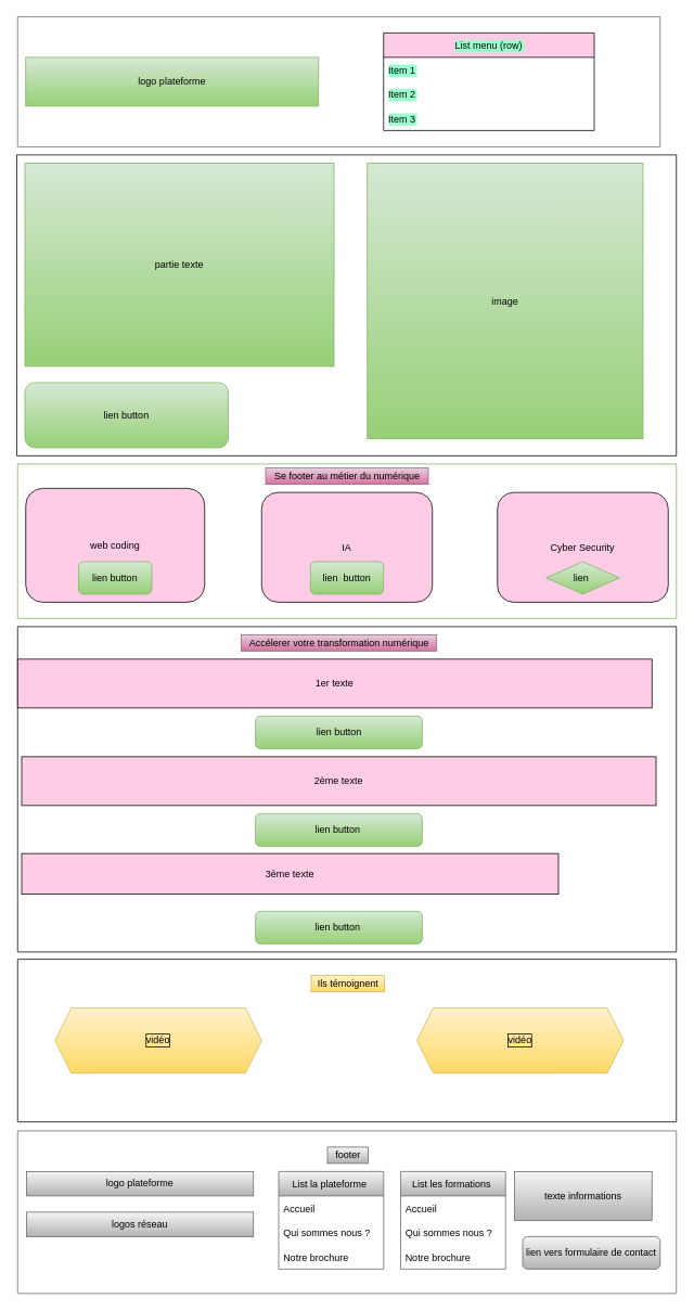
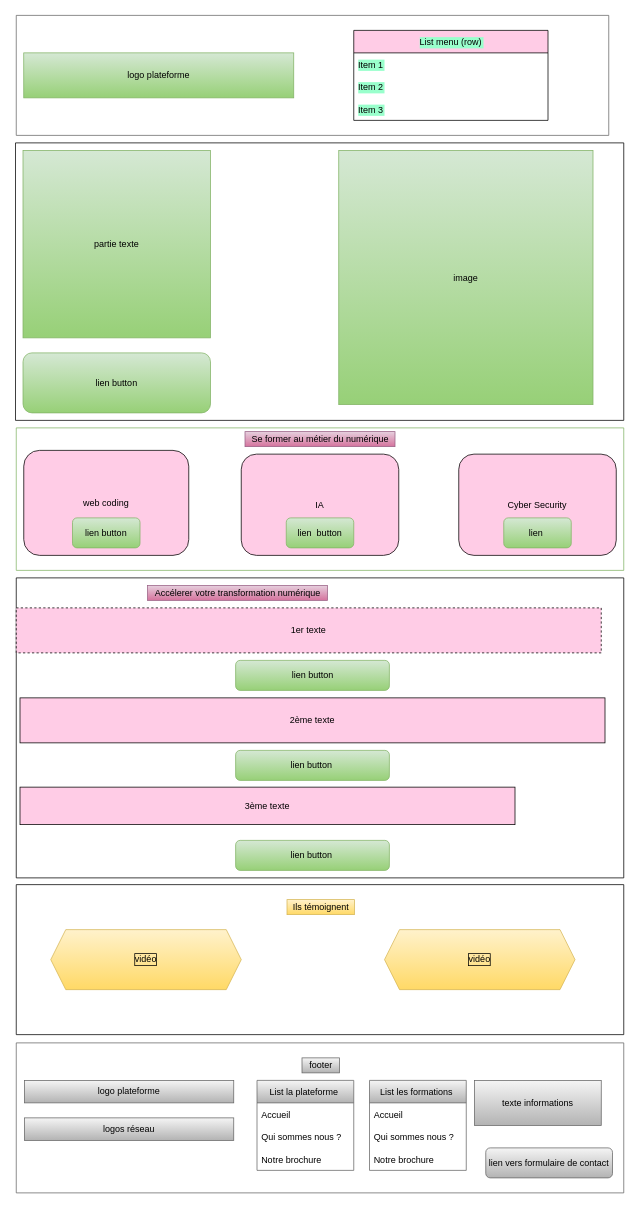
  <mxCell id="0" />
  <mxCell id="1" parent="0" />
  <mxCell id="2" value="" style="swimlane;startSize=0;labelBackgroundColor=#FFFFFF;fillColor=#33FFFF;gradientColor=none;" vertex="1" parent="1"><mxGeometry x="20" y="190" width="811" height="370" as="geometry" /></mxCell>
- <mxCell id="3" value="partie texte" style="whiteSpace=wrap;html=1;aspect=fixed;labelBackgroundColor=none;fillColor=#d5e8d4;gradientColor=#97d077;strokeColor=#82b366;" vertex="1" parent="2"><mxGeometry x="10" y="10" width="380" height="250" as="geometry" /></mxCell>
+ <mxCell id="3" value="partie texte" style="whiteSpace=wrap;html=1;aspect=fixed;labelBackgroundColor=none;fillColor=#d5e8d4;gradientColor=#97d077;strokeColor=#82b366;" vertex="1" parent="2"><mxGeometry x="10" y="10" width="250" height="250" as="geometry" /></mxCell>
  <mxCell id="4" value="image" style="whiteSpace=wrap;html=1;aspect=fixed;labelBackgroundColor=none;fillColor=#d5e8d4;gradientColor=#97d077;strokeColor=#82b366;" vertex="1" parent="2"><mxGeometry x="431" y="10" width="339" height="339" as="geometry" /></mxCell>
  <mxCell id="5" value="lien button" style="rounded=1;whiteSpace=wrap;html=1;labelBackgroundColor=none;fillColor=#d5e8d4;gradientColor=#97d077;strokeColor=#82b366;" vertex="1" parent="2"><mxGeometry x="10" y="280" width="250" height="80" as="geometry" /></mxCell>
  <mxCell id="6" value="" style="swimlane;startSize=0;fillColor=#d5e8d4;direction=south;strokeColor=#82b366;gradientColor=#97d077;" vertex="1" parent="1"><mxGeometry x="21" y="570" width="810" height="190" as="geometry" /></mxCell>
  <mxCell id="7" value="web coding" style="rounded=1;whiteSpace=wrap;html=1;shadow=0;sketch=0;fillColor=#FFCCE6;gradientColor=none;direction=north;rotation=0;" vertex="1" parent="6"><mxGeometry x="10" y="30" width="220" height="140" as="geometry" /></mxCell>
  <mxCell id="8" value="lien button" style="rounded=1;whiteSpace=wrap;html=1;shadow=0;sketch=0;fillColor=#d5e8d4;gradientColor=#97d077;strokeColor=#82b366;" vertex="1" parent="6"><mxGeometry x="75" y="120" width="90" height="40" as="geometry" /></mxCell>
  <mxCell id="9" value="IA" style="rounded=1;whiteSpace=wrap;html=1;shadow=0;sketch=0;fillColor=#FFCCE6;gradientColor=none;direction=north;rotation=0;" vertex="1" parent="6"><mxGeometry x="300" y="35" width="210" height="135" as="geometry" /></mxCell>
  <mxCell id="10" value="Cyber Security" style="rounded=1;whiteSpace=wrap;html=1;shadow=0;sketch=0;fillColor=#FFCCE6;gradientColor=none;direction=north;rotation=0;" vertex="1" parent="6"><mxGeometry x="590" y="35" width="210" height="135" as="geometry" /></mxCell>
- <mxCell id="11" value="Se footer au métier du numérique" style="text;html=1;align=center;verticalAlign=middle;resizable=0;points=[];autosize=1;strokeColor=#996185;fillColor=#e6d0de;labelBackgroundColor=none;labelBorderColor=none;gradientColor=#d5739d;" vertex="1" parent="6"><mxGeometry x="305" y="5" width="200" height="20" as="geometry" /></mxCell>
+ <mxCell id="11" value="Se former au métier du numérique" style="text;html=1;align=center;verticalAlign=middle;resizable=0;points=[];autosize=1;strokeColor=#996185;fillColor=#e6d0de;labelBackgroundColor=none;labelBorderColor=none;gradientColor=#d5739d;" vertex="1" parent="6"><mxGeometry x="305" y="5" width="200" height="20" as="geometry" /></mxCell>
  <mxCell id="12" value="lien&amp;nbsp; button" style="rounded=1;whiteSpace=wrap;html=1;shadow=0;sketch=0;fillColor=#d5e8d4;gradientColor=#97d077;strokeColor=#82b366;" vertex="1" parent="6"><mxGeometry x="360" y="120" width="90" height="40" as="geometry" /></mxCell>
- <mxCell id="13" value="lien&amp;nbsp;" style="rhombus;whiteSpace=wrap;html=1;shadow=0;sketch=0;fillColor=#d5e8d4;gradientColor=#97d077;strokeColor=#82b366;" vertex="1" parent="6"><mxGeometry x="650" y="120" width="90" height="40" as="geometry" /></mxCell>
+ <mxCell id="13" value="lien&amp;nbsp;" style="rounded=1;whiteSpace=wrap;html=1;shadow=0;sketch=0;fillColor=#d5e8d4;gradientColor=#97d077;strokeColor=#82b366;" vertex="1" parent="6"><mxGeometry x="650" y="120" width="90" height="40" as="geometry" /></mxCell>
  <mxCell id="14" value="" style="swimlane;startSize=0;swimlaneFillColor=none;fillColor=#FFCCE6;fontColor=#333333;strokeColor=#666666;rounded=0;shadow=0;sketch=0;" vertex="1" parent="1"><mxGeometry x="21" y="20" width="790" height="160" as="geometry"><mxRectangle x="9" y="10" width="50" height="40" as="alternateBounds" /></mxGeometry></mxCell>
  <mxCell id="15" value="logo plateforme" style="rounded=0;whiteSpace=wrap;html=1;fillColor=#d5e8d4;gradientColor=#97d077;strokeColor=#82b366;" vertex="1" parent="14"><mxGeometry x="10" y="50" width="360" height="60" as="geometry" /></mxCell>
  <mxCell id="16" value="List menu (row)" style="swimlane;fontStyle=0;childLayout=stackLayout;horizontal=1;startSize=30;horizontalStack=0;resizeParent=1;resizeParentMax=0;resizeLast=0;collapsible=1;marginBottom=0;rounded=0;shadow=0;labelBackgroundColor=#99FFCC;sketch=0;fillColor=#FFCCE6;gradientColor=none;" vertex="1" parent="14"><mxGeometry x="450" y="20" width="259" height="120" as="geometry" /></mxCell>
  <mxCell id="17" value="Item 1" style="text;strokeColor=none;fillColor=none;align=left;verticalAlign=middle;spacingLeft=4;spacingRight=4;overflow=hidden;points=[[0,0.5],[1,0.5]];portConstraint=eastwest;rotatable=0;rounded=0;shadow=0;labelBackgroundColor=#99FFCC;sketch=0;" vertex="1" parent="16"><mxGeometry y="30" width="259" height="30" as="geometry" /></mxCell>
  <mxCell id="18" value="Item 2" style="text;strokeColor=none;fillColor=none;align=left;verticalAlign=middle;spacingLeft=4;spacingRight=4;overflow=hidden;points=[[0,0.5],[1,0.5]];portConstraint=eastwest;rotatable=0;rounded=0;shadow=0;labelBackgroundColor=#99FFCC;sketch=0;" vertex="1" parent="16"><mxGeometry y="60" width="259" height="30" as="geometry" /></mxCell>
  <mxCell id="19" value="Item 3" style="text;strokeColor=none;fillColor=none;align=left;verticalAlign=middle;spacingLeft=4;spacingRight=4;overflow=hidden;points=[[0,0.5],[1,0.5]];portConstraint=eastwest;rotatable=0;rounded=0;shadow=0;labelBackgroundColor=#99FFCC;sketch=0;" vertex="1" parent="16"><mxGeometry y="90" width="259" height="30" as="geometry" /></mxCell>
  <mxCell id="20" value="" style="swimlane;startSize=0;rounded=0;shadow=0;labelBackgroundColor=#99FFCC;sketch=0;fillColor=#FFCCE6;gradientColor=none;" vertex="1" parent="1"><mxGeometry x="21" y="770" width="810" height="400" as="geometry" /></mxCell>
  <mxCell id="21" value="lien button" style="rounded=1;whiteSpace=wrap;html=1;shadow=0;sketch=0;fillColor=#d5e8d4;gradientColor=#97d077;strokeColor=#82b366;" vertex="1" parent="20"><mxGeometry x="292.5" y="110" width="205" height="40" as="geometry" /></mxCell>
  <mxCell id="22" value="2ème texte" style="whiteSpace=wrap;html=1;rounded=0;shadow=0;labelBackgroundColor=none;sketch=0;fillColor=#FFCCE6;gradientColor=none;" vertex="1" parent="20"><mxGeometry x="5" y="160" width="780" height="60" as="geometry" /></mxCell>
  <mxCell id="23" value="lien button&amp;nbsp;" style="rounded=1;whiteSpace=wrap;html=1;shadow=0;sketch=0;fillColor=#d5e8d4;gradientColor=#97d077;strokeColor=#82b366;" vertex="1" parent="20"><mxGeometry x="292.5" y="230" width="205" height="40" as="geometry" /></mxCell>
  <mxCell id="24" value="3ème texte" style="whiteSpace=wrap;html=1;rounded=0;shadow=0;labelBackgroundColor=none;sketch=0;fillColor=#FFCCE6;gradientColor=none;" vertex="1" parent="20"><mxGeometry x="5" y="279" width="660" height="50" as="geometry" /></mxCell>
  <mxCell id="25" value="lien button&amp;nbsp;" style="rounded=1;whiteSpace=wrap;html=1;shadow=0;sketch=0;fillColor=#d5e8d4;gradientColor=#97d077;strokeColor=#82b366;" vertex="1" parent="20"><mxGeometry x="292.5" y="350" width="205" height="40" as="geometry" /></mxCell>
- <mxCell id="26" value="Accélerer votre transformation numérique" style="text;html=1;align=center;verticalAlign=middle;resizable=0;points=[];autosize=1;strokeColor=#996185;fillColor=#e6d0de;labelBorderColor=none;labelBackgroundColor=none;gradientColor=#d5739d;" vertex="1" parent="20"><mxGeometry x="275" y="10" width="240" height="20" as="geometry" /></mxCell>
- <mxCell id="27" value="1er texte" style="whiteSpace=wrap;html=1;rounded=0;shadow=0;labelBackgroundColor=none;sketch=0;fillColor=#FFCCE6;gradientColor=none;" vertex="1" parent="20"><mxGeometry y="40" width="780" height="60" as="geometry" /></mxCell>
+ <mxCell id="26" value="Accélerer votre transformation numérique" style="text;html=1;align=center;verticalAlign=middle;resizable=0;points=[];autosize=1;strokeColor=#996185;fillColor=#e6d0de;labelBorderColor=none;labelBackgroundColor=none;gradientColor=#d5739d;" vertex="1" parent="20"><mxGeometry x="175" y="10" width="240" height="20" as="geometry" /></mxCell>
+ <mxCell id="27" value="1er texte" style="whiteSpace=wrap;html=1;rounded=0;shadow=0;labelBackgroundColor=none;sketch=0;fillColor=#FFCCE6;gradientColor=none;dashed=1;" vertex="1" parent="20"><mxGeometry y="40" width="780" height="60" as="geometry" /></mxCell>
  <mxCell id="28" value="" style="swimlane;startSize=0;rounded=0;shadow=0;labelBackgroundColor=#FFCCE6;labelBorderColor=default;sketch=0;fillColor=#FFCCE6;gradientColor=none;" vertex="1" parent="1"><mxGeometry x="21" y="1179" width="810" height="200" as="geometry" /></mxCell>
  <mxCell id="29" value="Ils témoignent" style="text;html=1;align=center;verticalAlign=middle;resizable=0;points=[];autosize=1;strokeColor=#d6b656;fillColor=#fff2cc;labelBorderColor=none;labelBackgroundColor=none;gradientColor=#ffd966;" vertex="1" parent="28"><mxGeometry x="361" y="20" width="90" height="20" as="geometry" /></mxCell>
  <mxCell id="30" value="vidéo" style="shape=hexagon;perimeter=hexagonPerimeter2;whiteSpace=wrap;html=1;fixedSize=1;rounded=0;shadow=0;labelBackgroundColor=none;labelBorderColor=default;sketch=0;fillColor=#fff2cc;gradientColor=#ffd966;strokeColor=#d6b656;" vertex="1" parent="28"><mxGeometry x="46" y="60" width="254" height="80" as="geometry" /></mxCell>
  <mxCell id="31" value="vidéo" style="shape=hexagon;perimeter=hexagonPerimeter2;whiteSpace=wrap;html=1;fixedSize=1;rounded=0;shadow=0;labelBackgroundColor=none;labelBorderColor=default;sketch=0;fillColor=#fff2cc;gradientColor=#ffd966;strokeColor=#d6b656;" vertex="1" parent="28"><mxGeometry x="491" y="60" width="254" height="80" as="geometry" /></mxCell>
  <mxCell id="32" value="" style="swimlane;startSize=0;rounded=0;shadow=0;labelBackgroundColor=#FFCCE6;labelBorderColor=default;sketch=0;fillColor=#E6E6E6;gradientColor=#b3b3b3;strokeColor=#666666;" vertex="1" parent="1"><mxGeometry x="21" y="1390" width="810" height="200" as="geometry" /></mxCell>
  <mxCell id="33" value="footer" style="text;html=1;align=center;verticalAlign=middle;resizable=0;points=[];autosize=1;strokeColor=#666666;fillColor=#f5f5f5;labelBorderColor=none;labelBackgroundColor=none;gradientColor=#b3b3b3;" vertex="1" parent="32"><mxGeometry x="381" y="20" width="50" height="20" as="geometry" /></mxCell>
  <mxCell id="34" value="logo plateforme" style="rounded=0;whiteSpace=wrap;html=1;fillColor=#f5f5f5;gradientColor=#b3b3b3;strokeColor=#666666;" vertex="1" parent="32"><mxGeometry x="11" y="50" width="279" height="30" as="geometry" /></mxCell>
  <mxCell id="35" value="logos réseau" style="rounded=0;whiteSpace=wrap;html=1;fillColor=#f5f5f5;gradientColor=#b3b3b3;strokeColor=#666666;" vertex="1" parent="32"><mxGeometry x="11" y="100" width="279" height="30" as="geometry" /></mxCell>
  <mxCell id="36" value="List la plateforme " style="swimlane;fontStyle=0;childLayout=stackLayout;horizontal=1;startSize=30;horizontalStack=0;resizeParent=1;resizeParentMax=0;resizeLast=0;collapsible=1;marginBottom=0;rounded=0;shadow=0;labelBackgroundColor=none;sketch=0;fillColor=#f5f5f5;gradientColor=#b3b3b3;strokeColor=#666666;" vertex="1" parent="32"><mxGeometry x="321" y="50" width="129" height="120" as="geometry" /></mxCell>
  <mxCell id="37" value="Accueil" style="text;strokeColor=none;fillColor=none;align=left;verticalAlign=middle;spacingLeft=4;spacingRight=4;overflow=hidden;points=[[0,0.5],[1,0.5]];portConstraint=eastwest;rotatable=0;rounded=0;shadow=0;labelBackgroundColor=none;sketch=0;" vertex="1" parent="36"><mxGeometry y="30" width="129" height="30" as="geometry" /></mxCell>
  <mxCell id="38" value="Qui sommes nous ?" style="text;strokeColor=none;fillColor=none;align=left;verticalAlign=middle;spacingLeft=4;spacingRight=4;overflow=hidden;points=[[0,0.5],[1,0.5]];portConstraint=eastwest;rotatable=0;rounded=0;shadow=0;labelBackgroundColor=none;sketch=0;" vertex="1" parent="36"><mxGeometry y="60" width="129" height="30" as="geometry" /></mxCell>
  <mxCell id="39" value="Notre brochure" style="text;strokeColor=none;fillColor=none;align=left;verticalAlign=middle;spacingLeft=4;spacingRight=4;overflow=hidden;points=[[0,0.5],[1,0.5]];portConstraint=eastwest;rotatable=0;rounded=0;shadow=0;labelBackgroundColor=none;sketch=0;" vertex="1" parent="36"><mxGeometry y="90" width="129" height="30" as="geometry" /></mxCell>
  <mxCell id="40" value="List les formations " style="swimlane;fontStyle=0;childLayout=stackLayout;horizontal=1;startSize=30;horizontalStack=0;resizeParent=1;resizeParentMax=0;resizeLast=0;collapsible=1;marginBottom=0;rounded=0;shadow=0;labelBackgroundColor=none;sketch=0;fillColor=#f5f5f5;gradientColor=#b3b3b3;strokeColor=#666666;" vertex="1" parent="32"><mxGeometry x="471" y="50" width="129" height="120" as="geometry" /></mxCell>
  <mxCell id="41" value="Accueil" style="text;strokeColor=none;fillColor=none;align=left;verticalAlign=middle;spacingLeft=4;spacingRight=4;overflow=hidden;points=[[0,0.5],[1,0.5]];portConstraint=eastwest;rotatable=0;rounded=0;shadow=0;labelBackgroundColor=none;sketch=0;" vertex="1" parent="40"><mxGeometry y="30" width="129" height="30" as="geometry" /></mxCell>
  <mxCell id="42" value="Qui sommes nous ?" style="text;strokeColor=none;fillColor=none;align=left;verticalAlign=middle;spacingLeft=4;spacingRight=4;overflow=hidden;points=[[0,0.5],[1,0.5]];portConstraint=eastwest;rotatable=0;rounded=0;shadow=0;labelBackgroundColor=none;sketch=0;" vertex="1" parent="40"><mxGeometry y="60" width="129" height="30" as="geometry" /></mxCell>
  <mxCell id="43" value="Notre brochure" style="text;strokeColor=none;fillColor=none;align=left;verticalAlign=middle;spacingLeft=4;spacingRight=4;overflow=hidden;points=[[0,0.5],[1,0.5]];portConstraint=eastwest;rotatable=0;rounded=0;shadow=0;labelBackgroundColor=none;sketch=0;" vertex="1" parent="40"><mxGeometry y="90" width="129" height="30" as="geometry" /></mxCell>
  <mxCell id="44" value="texte informations" style="rounded=0;whiteSpace=wrap;html=1;fillColor=#f5f5f5;gradientColor=#b3b3b3;strokeColor=#666666;" vertex="1" parent="32"><mxGeometry x="611" y="50" width="169" height="60" as="geometry" /></mxCell>
- <mxCell id="45" value="lien vers formulaire de contact" style="rounded=1;whiteSpace=wrap;html=1;shadow=0;sketch=0;fillColor=#f5f5f5;gradientColor=#b3b3b3;strokeColor=#666666;" vertex="1" parent="32"><mxGeometry x="621" y="130" width="169" height="40" as="geometry" /></mxCell>
+ <mxCell id="45" value="lien vers formulaire de contact" style="rounded=1;whiteSpace=wrap;html=1;shadow=0;sketch=0;fillColor=#f5f5f5;gradientColor=#b3b3b3;strokeColor=#666666;" vertex="1" parent="32"><mxGeometry x="626" y="140" width="169" height="40" as="geometry" /></mxCell>
